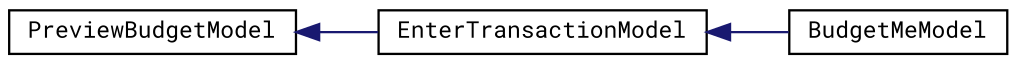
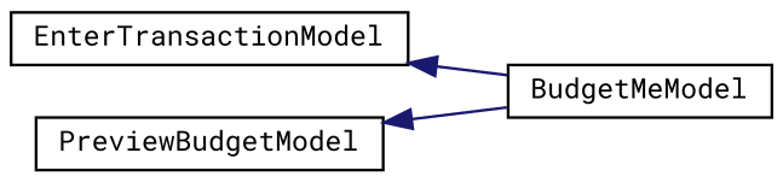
  digraph {
    fontname="Roboto Mono"
    rankdir=LR
    node [color=black fillcolor=white fontname="Roboto Mono" fontsize=10 shape=record style=filled]
    edge [color=midnightblue dir=back fontname="Roboto Mono" fontsize=10 labelfontname=Helvetica labelfontsize=10 style=solid]
    n1 [height=0.2 label=EnterTransactionModel width=0.4]
    n2 [height=0.2 label=BudgetMeModel width=0.4]
    n3 [height=0.2 label=PreviewBudgetModel width=0.4]
    n1 -> n2
-   n3 -> n1
+   n3 -> n2
  }
